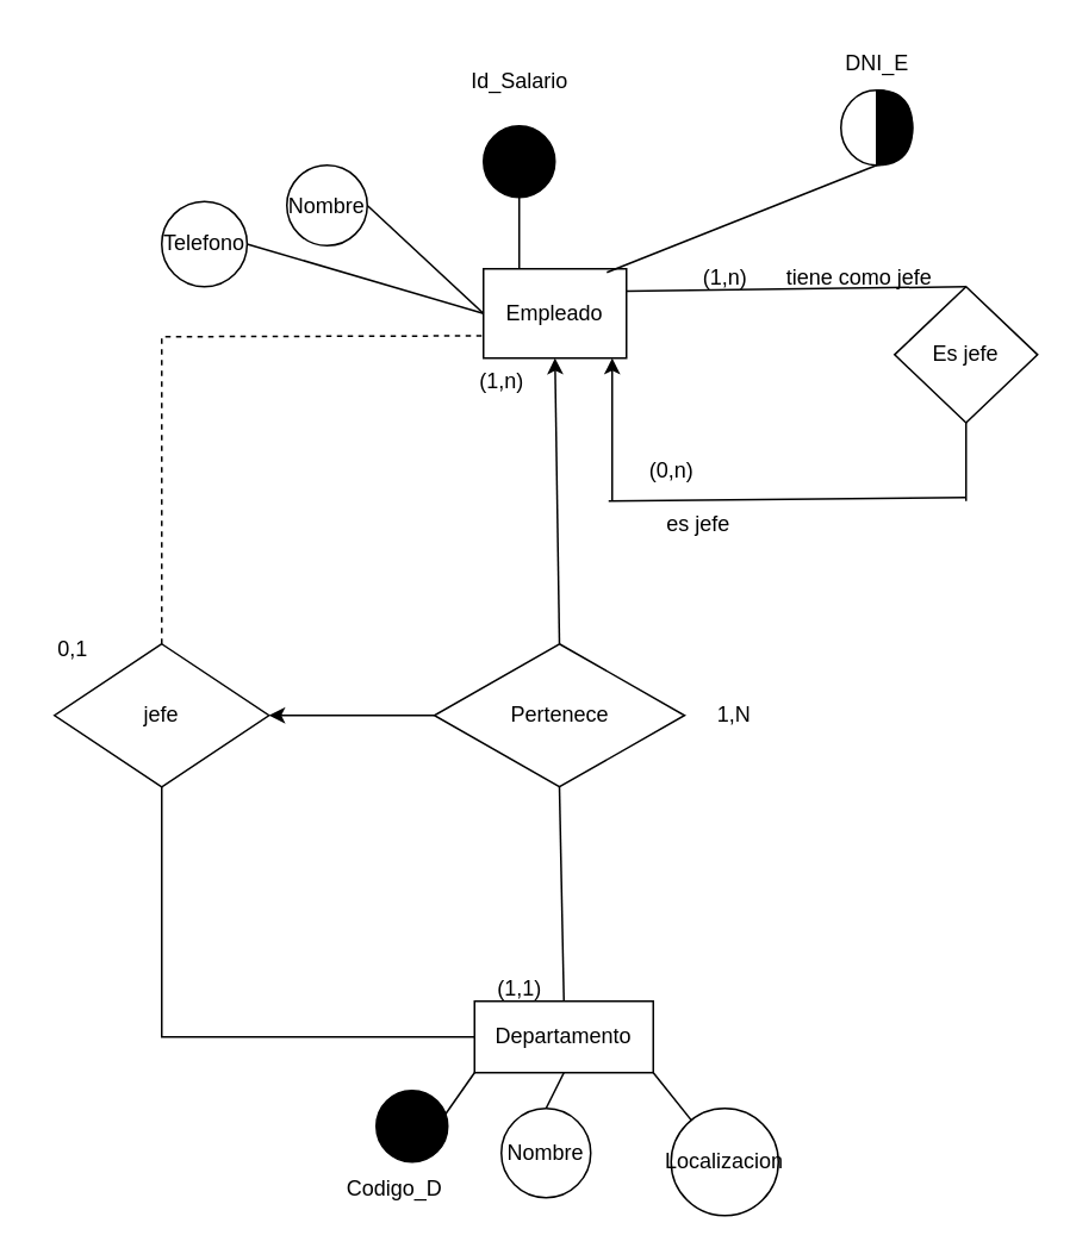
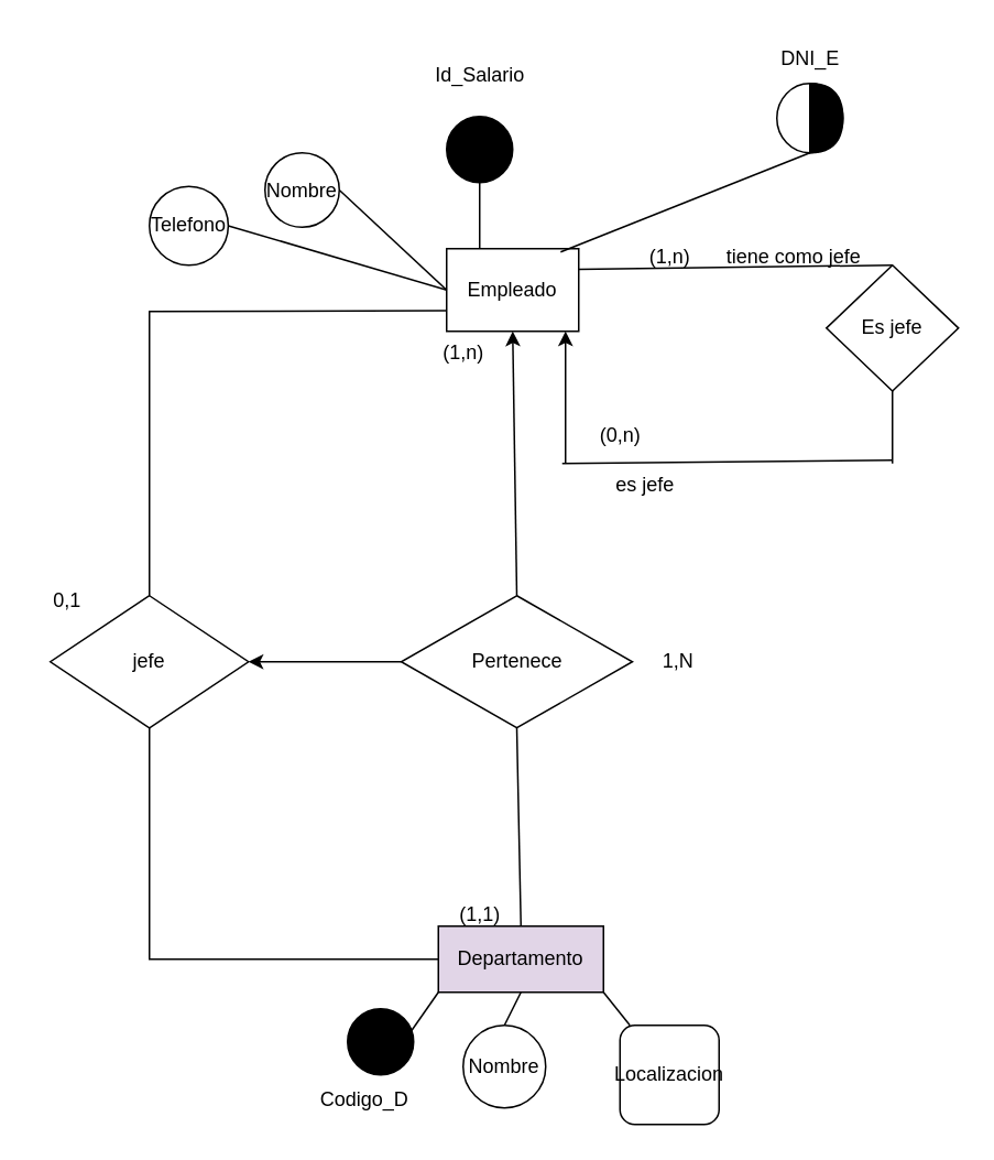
  <mxCell id="0" />
  <mxCell id="1" parent="0" />
  <mxCell id="2" value="Empleado" style="rounded=0;whiteSpace=wrap;html=1;" vertex="1" parent="1"><mxGeometry x="270" y="150" width="80" height="50" as="geometry" /></mxCell>
  <mxCell id="3" value="&lt;span style=&quot;background-color: rgb(0, 0, 0);&quot;&gt;id_E&lt;/span&gt;" style="ellipse;whiteSpace=wrap;html=1;aspect=fixed;strokeColor=#000000;fillColor=#000000;" vertex="1" parent="1"><mxGeometry x="270" y="70" width="40" height="40" as="geometry" /></mxCell>
- <mxCell id="4" value="Departamento" style="rounded=0;whiteSpace=wrap;html=1;" vertex="1" parent="1"><mxGeometry x="265" y="560" width="100" height="40" as="geometry" /></mxCell>
+ <mxCell id="4" value="Departamento" style="rounded=0;whiteSpace=wrap;html=1;fillColor=#e1d5e7;" vertex="1" parent="1"><mxGeometry x="265" y="560" width="100" height="40" as="geometry" /></mxCell>
  <mxCell id="5" value="Nombre" style="ellipse;whiteSpace=wrap;html=1;aspect=fixed;" vertex="1" parent="1"><mxGeometry x="160" y="92" width="45" height="45" as="geometry" /></mxCell>
  <mxCell id="6" value="Telefono" style="ellipse;whiteSpace=wrap;html=1;aspect=fixed;" vertex="1" parent="1"><mxGeometry x="90" y="112.25" width="47.75" height="47.75" as="geometry" /></mxCell>
  <mxCell id="7" value="Pertenece" style="rhombus;whiteSpace=wrap;html=1;" vertex="1" parent="1"><mxGeometry x="242.5" y="360" width="140" height="80" as="geometry" /></mxCell>
  <mxCell id="8" value="Id_Salario" style="text;html=1;align=center;verticalAlign=middle;resizable=0;points=[];autosize=1;strokeColor=none;fillColor=none;" vertex="1" parent="1"><mxGeometry x="245" y="30" width="90" height="30" as="geometry" /></mxCell>
  <mxCell id="9" value="" style="endArrow=none;html=1;rounded=0;entryX=0.5;entryY=1;entryDx=0;entryDy=0;exitX=0.863;exitY=0.04;exitDx=0;exitDy=0;exitPerimeter=0;" edge="1" parent="1" source="2" target="13"><mxGeometry width="50" height="50" relative="1" as="geometry"><mxPoint x="-30" y="360" as="sourcePoint" /><mxPoint x="20" y="310" as="targetPoint" /></mxGeometry></mxCell>
  <mxCell id="10" value="" style="endArrow=none;html=1;rounded=0;entryX=0.5;entryY=1;entryDx=0;entryDy=0;exitX=0.25;exitY=0;exitDx=0;exitDy=0;" edge="1" parent="1" source="2" target="3"><mxGeometry width="50" height="50" relative="1" as="geometry"><mxPoint x="-60" y="350" as="sourcePoint" /><mxPoint x="-10" y="300" as="targetPoint" /></mxGeometry></mxCell>
  <mxCell id="11" value="" style="endArrow=none;html=1;rounded=0;exitX=1;exitY=0.5;exitDx=0;exitDy=0;entryX=0;entryY=0.5;entryDx=0;entryDy=0;" edge="1" parent="1" source="5" target="2"><mxGeometry width="50" height="50" relative="1" as="geometry"><mxPoint x="-75" y="400" as="sourcePoint" /><mxPoint x="-25" y="350" as="targetPoint" /></mxGeometry></mxCell>
  <mxCell id="12" value="" style="endArrow=none;html=1;rounded=0;exitX=1;exitY=0.5;exitDx=0;exitDy=0;entryX=0;entryY=0.5;entryDx=0;entryDy=0;" edge="1" parent="1" source="6" target="2"><mxGeometry width="50" height="50" relative="1" as="geometry"><mxPoint x="-55" y="440" as="sourcePoint" /><mxPoint x="-5" y="390" as="targetPoint" /></mxGeometry></mxCell>
  <mxCell id="13" value="" style="shape=lineEllipse;line=vertical;perimeter=ellipsePerimeter;whiteSpace=wrap;html=1;backgroundOutline=1;" vertex="1" parent="1"><mxGeometry x="470" y="50" width="40" height="42" as="geometry" /></mxCell>
  <mxCell id="14" value="DNI_E" style="text;html=1;align=center;verticalAlign=middle;resizable=0;points=[];autosize=1;strokeColor=none;fillColor=none;" vertex="1" parent="1"><mxGeometry x="460" y="20" width="60" height="30" as="geometry" /></mxCell>
  <mxCell id="15" value="" style="ellipse;whiteSpace=wrap;html=1;aspect=fixed;fillColor=#000000;" vertex="1" parent="1"><mxGeometry x="210" y="610" width="40" height="40" as="geometry" /></mxCell>
  <mxCell id="16" value="" style="endArrow=none;html=1;rounded=0;entryX=0.5;entryY=1;entryDx=0;entryDy=0;exitX=0;exitY=1;exitDx=0;exitDy=0;" edge="1" parent="1" source="4" target="15"><mxGeometry width="50" height="50" relative="1" as="geometry"><mxPoint x="390" y="370" as="sourcePoint" /><mxPoint x="440" y="320" as="targetPoint" /></mxGeometry></mxCell>
  <mxCell id="17" value="Codigo_D" style="text;html=1;align=center;verticalAlign=middle;resizable=0;points=[];autosize=1;strokeColor=none;fillColor=none;" vertex="1" parent="1"><mxGeometry x="180" y="650" width="80" height="30" as="geometry" /></mxCell>
  <mxCell id="18" value="" style="endArrow=none;html=1;rounded=0;exitX=0.5;exitY=0;exitDx=0;exitDy=0;entryX=0.5;entryY=1;entryDx=0;entryDy=0;" edge="1" parent="1" source="4" target="7"><mxGeometry width="50" height="50" relative="1" as="geometry"><mxPoint x="300" y="540" as="sourcePoint" /><mxPoint x="350" y="490" as="targetPoint" /></mxGeometry></mxCell>
  <mxCell id="19" value="Es jefe" style="rhombus;whiteSpace=wrap;html=1;" vertex="1" parent="1"><mxGeometry x="500" y="160" width="80" height="76.13" as="geometry" /></mxCell>
  <mxCell id="20" value="" style="endArrow=none;html=1;rounded=0;exitX=1;exitY=0.25;exitDx=0;exitDy=0;entryX=0.5;entryY=0;entryDx=0;entryDy=0;" edge="1" parent="1" source="2" target="19"><mxGeometry width="50" height="50" relative="1" as="geometry"><mxPoint x="370" y="205" as="sourcePoint" /><mxPoint x="420" y="155" as="targetPoint" /></mxGeometry></mxCell>
  <mxCell id="21" value="(1,n)" style="text;html=1;align=center;verticalAlign=middle;resizable=0;points=[];autosize=1;strokeColor=none;fillColor=none;" vertex="1" parent="1"><mxGeometry x="380" y="140" width="50" height="30" as="geometry" /></mxCell>
  <mxCell id="22" value="(0,n)" style="text;html=1;align=center;verticalAlign=middle;resizable=0;points=[];autosize=1;strokeColor=none;fillColor=none;" vertex="1" parent="1"><mxGeometry x="350" y="248" width="50" height="30" as="geometry" /></mxCell>
  <mxCell id="23" value="tiene como jefe" style="text;html=1;align=center;verticalAlign=middle;resizable=0;points=[];autosize=1;strokeColor=none;fillColor=none;" vertex="1" parent="1"><mxGeometry x="430" y="140" width="100" height="30" as="geometry" /></mxCell>
  <mxCell id="24" value="es jefe" style="text;html=1;align=center;verticalAlign=middle;resizable=0;points=[];autosize=1;strokeColor=none;fillColor=none;" vertex="1" parent="1"><mxGeometry x="360" y="278" width="60" height="30" as="geometry" /></mxCell>
  <mxCell id="25" value="" style="shape=or;whiteSpace=wrap;html=1;fillColor=#000000;" vertex="1" parent="1"><mxGeometry x="490" y="50" width="20" height="42" as="geometry" /></mxCell>
  <mxCell id="26" value="" style="endArrow=none;html=1;rounded=0;entryX=0.5;entryY=1;entryDx=0;entryDy=0;exitX=0.5;exitY=0;exitDx=0;exitDy=0;" edge="1" parent="1" source="27" target="4"><mxGeometry width="50" height="50" relative="1" as="geometry"><mxPoint x="330" y="660" as="sourcePoint" /><mxPoint x="370" y="630" as="targetPoint" /></mxGeometry></mxCell>
  <mxCell id="27" value="Nombre" style="ellipse;whiteSpace=wrap;html=1;aspect=fixed;" vertex="1" parent="1"><mxGeometry x="280" y="620" width="50" height="50" as="geometry" /></mxCell>
  <mxCell id="28" value="" style="endArrow=classic;html=1;rounded=0;exitX=0.5;exitY=0;exitDx=0;exitDy=0;entryX=0.5;entryY=1;entryDx=0;entryDy=0;" edge="1" parent="1" source="7" target="2"><mxGeometry width="50" height="50" relative="1" as="geometry"><mxPoint x="205" y="328" as="sourcePoint" /><mxPoint x="255" y="278" as="targetPoint" /></mxGeometry></mxCell>
  <mxCell id="29" value="" style="endArrow=none;html=1;rounded=0;exitX=1;exitY=1;exitDx=0;exitDy=0;" edge="1" parent="1" source="4" target="30"><mxGeometry width="50" height="50" relative="1" as="geometry"><mxPoint x="390" y="670" as="sourcePoint" /><mxPoint x="400" y="630" as="targetPoint" /></mxGeometry></mxCell>
- <mxCell id="30" value="Localizacion" style="ellipse;whiteSpace=wrap;html=1;aspect=fixed;" vertex="1" parent="1"><mxGeometry x="375" y="620" width="60" height="60" as="geometry" /></mxCell>
+ <mxCell id="30" value="Localizacion" style="whiteSpace=wrap;html=1;aspect=fixed;rounded=1;" vertex="1" parent="1"><mxGeometry x="375" y="620" width="60" height="60" as="geometry" /></mxCell>
  <mxCell id="31" value="(1,1)" style="text;html=1;align=center;verticalAlign=middle;resizable=0;points=[];autosize=1;strokeColor=none;fillColor=none;" vertex="1" parent="1"><mxGeometry x="265" y="538" width="50" height="30" as="geometry" /></mxCell>
  <mxCell id="32" value="(1,n)" style="text;html=1;align=center;verticalAlign=middle;resizable=0;points=[];autosize=1;strokeColor=none;fillColor=none;" vertex="1" parent="1"><mxGeometry x="255" y="198" width="50" height="30" as="geometry" /></mxCell>
  <mxCell id="33" value="1,N" style="text;html=1;align=center;verticalAlign=middle;resizable=0;points=[];autosize=1;strokeColor=none;fillColor=none;" vertex="1" parent="1"><mxGeometry x="390" y="385" width="40" height="30" as="geometry" /></mxCell>
  <mxCell id="34" value="" style="endArrow=none;html=1;rounded=0;entryX=0.5;entryY=1;entryDx=0;entryDy=0;" edge="1" parent="1" target="19"><mxGeometry width="50" height="50" relative="1" as="geometry"><mxPoint x="540" y="280" as="sourcePoint" /><mxPoint x="540" y="248" as="targetPoint" /></mxGeometry></mxCell>
  <mxCell id="35" value="" style="endArrow=none;html=1;rounded=0;" edge="1" parent="1"><mxGeometry width="50" height="50" relative="1" as="geometry"><mxPoint x="340" y="280" as="sourcePoint" /><mxPoint x="540" y="278" as="targetPoint" /></mxGeometry></mxCell>
  <mxCell id="36" value="" style="endArrow=classic;html=1;rounded=0;entryX=0.9;entryY=1;entryDx=0;entryDy=0;entryPerimeter=0;" edge="1" parent="1" target="2"><mxGeometry width="50" height="50" relative="1" as="geometry"><mxPoint x="342" y="280" as="sourcePoint" /><mxPoint x="390" y="220" as="targetPoint" /></mxGeometry></mxCell>
  <mxCell id="37" value="" style="endArrow=none;html=1;rounded=0;exitX=0;exitY=0.5;exitDx=0;exitDy=0;entryX=0.5;entryY=1;entryDx=0;entryDy=0;" edge="1" parent="1" source="4" target="38"><mxGeometry width="50" height="50" relative="1" as="geometry"><mxPoint x="155" y="578" as="sourcePoint" /><mxPoint x="90" y="420" as="targetPoint" /><Array as="points"><mxPoint x="90" y="580" /></Array></mxGeometry></mxCell>
  <mxCell id="38" value="jefe" style="rhombus;whiteSpace=wrap;html=1;" vertex="1" parent="1"><mxGeometry x="30" y="360" width="120" height="80" as="geometry" /></mxCell>
  <mxCell id="39" value="" style="endArrow=classic;html=1;rounded=0;exitX=0;exitY=0.5;exitDx=0;exitDy=0;entryX=1;entryY=0.5;entryDx=0;entryDy=0;" edge="1" parent="1" source="7" target="38"><mxGeometry width="50" height="50" relative="1" as="geometry"><mxPoint x="390" y="390" as="sourcePoint" /><mxPoint x="440" y="340" as="targetPoint" /></mxGeometry></mxCell>
- <mxCell id="40" value="" style="endArrow=none;html=1;rounded=0;entryX=0;entryY=0.75;entryDx=0;entryDy=0;exitX=0.5;exitY=0;exitDx=0;exitDy=0;dashed=1;" edge="1" parent="1" source="38" target="2"><mxGeometry width="50" height="50" relative="1" as="geometry"><mxPoint x="155" y="260" as="sourcePoint" /><mxPoint x="205" y="210" as="targetPoint" /><Array as="points"><mxPoint x="90" y="188" /></Array></mxGeometry></mxCell>
+ <mxCell id="40" value="" style="endArrow=none;html=1;rounded=0;entryX=0;entryY=0.75;entryDx=0;entryDy=0;exitX=0.5;exitY=0;exitDx=0;exitDy=0;" edge="1" parent="1" source="38" target="2"><mxGeometry width="50" height="50" relative="1" as="geometry"><mxPoint x="155" y="260" as="sourcePoint" /><mxPoint x="205" y="210" as="targetPoint" /><Array as="points"><mxPoint x="90" y="188" /></Array></mxGeometry></mxCell>
  <mxCell id="41" value="0,1" style="text;html=1;align=center;verticalAlign=middle;resizable=0;points=[];autosize=1;strokeColor=none;fillColor=none;" vertex="1" parent="1"><mxGeometry x="20" y="348" width="40" height="30" as="geometry" /></mxCell>
